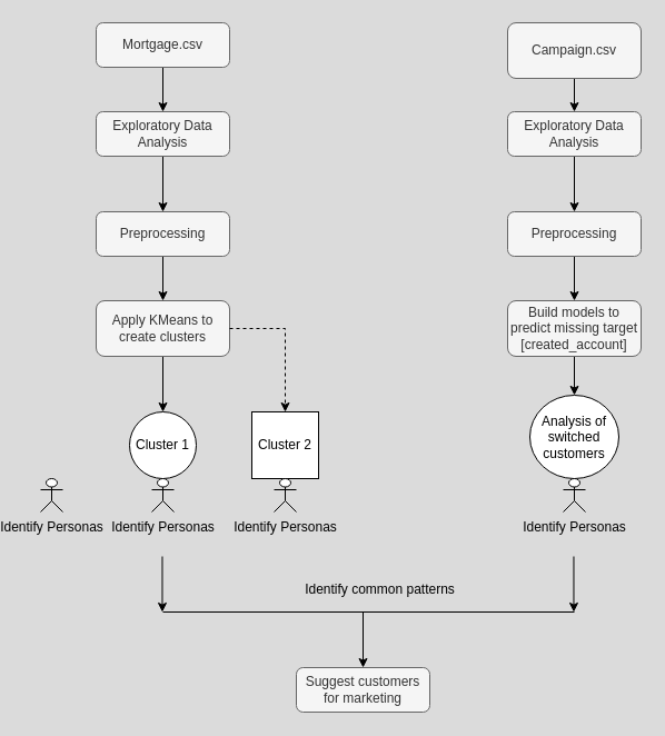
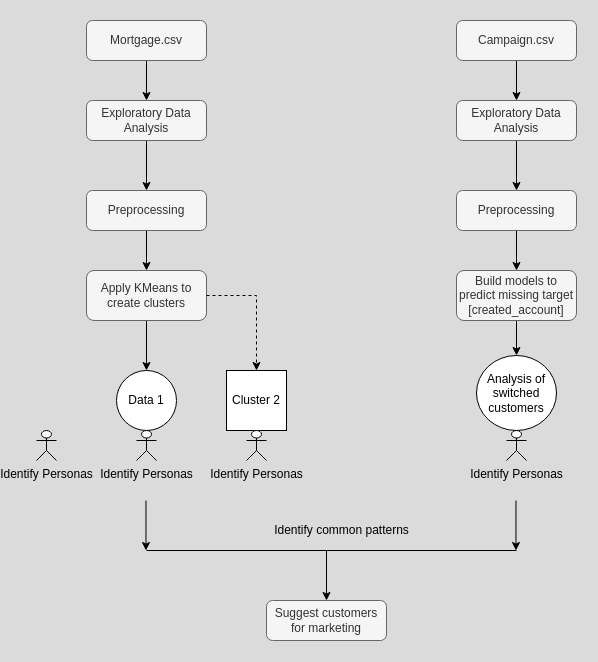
  <mxCell id="0" />
  <mxCell id="1" parent="0" />
  <mxCell id="2" value="" style="edgeStyle=orthogonalEdgeStyle;rounded=0;orthogonalLoop=1;jettySize=auto;html=1;" edge="1" parent="1" source="3" target="5"><mxGeometry relative="1" as="geometry" /></mxCell>
  <mxCell id="3" value="Mortgage.csv" style="rounded=1;whiteSpace=wrap;html=1;fontSize=12;glass=0;strokeWidth=1;shadow=0;fillColor=#f5f5f5;fontColor=#333333;strokeColor=#666666;" parent="1" vertex="1"><mxGeometry x="70" y="20" width="120" height="40" as="geometry" /></mxCell>
  <mxCell id="4" value="" style="edgeStyle=orthogonalEdgeStyle;rounded=0;orthogonalLoop=1;jettySize=auto;html=1;" edge="1" parent="1" source="5" target="7"><mxGeometry relative="1" as="geometry" /></mxCell>
  <mxCell id="5" value="Exploratory Data Analysis" style="rounded=1;whiteSpace=wrap;html=1;fontSize=12;glass=0;strokeWidth=1;shadow=0;fillColor=#f5f5f5;fontColor=#333333;strokeColor=#666666;" vertex="1" parent="1"><mxGeometry x="70" y="100" width="120" height="40" as="geometry" /></mxCell>
  <mxCell id="6" value="" style="edgeStyle=orthogonalEdgeStyle;rounded=0;orthogonalLoop=1;jettySize=auto;html=1;" edge="1" parent="1" source="7" target="9"><mxGeometry relative="1" as="geometry" /></mxCell>
  <mxCell id="7" value="Preprocessing" style="rounded=1;whiteSpace=wrap;html=1;fontSize=12;glass=0;strokeWidth=1;shadow=0;fillColor=#f5f5f5;fontColor=#333333;strokeColor=#666666;" vertex="1" parent="1"><mxGeometry x="70" y="190" width="120" height="40" as="geometry" /></mxCell>
  <mxCell id="8" value="" style="edgeStyle=orthogonalEdgeStyle;rounded=0;orthogonalLoop=1;jettySize=auto;html=1;" edge="1" parent="1" source="9" target="10"><mxGeometry relative="1" as="geometry" /></mxCell>
  <mxCell id="9" value="Apply KMeans to create clusters" style="rounded=1;whiteSpace=wrap;html=1;fontSize=12;glass=0;strokeWidth=1;shadow=0;fillColor=#f5f5f5;fontColor=#333333;strokeColor=#666666;" vertex="1" parent="1"><mxGeometry x="70" y="270" width="120" height="50" as="geometry" /></mxCell>
- <mxCell id="10" value="Cluster 1" style="ellipse;whiteSpace=wrap;html=1;" vertex="1" parent="1"><mxGeometry x="100" y="370" width="60" height="60" as="geometry" /></mxCell>
+ <mxCell id="10" value="Data 1" style="ellipse;whiteSpace=wrap;html=1;" vertex="1" parent="1"><mxGeometry x="100" y="370" width="60" height="60" as="geometry" /></mxCell>
  <mxCell id="11" value="Cluster 2" style="whiteSpace=wrap;html=1;rounded=0;" vertex="1" parent="1"><mxGeometry x="210" y="370" width="60" height="60" as="geometry" /></mxCell>
  <mxCell id="12" value="" style="endArrow=classic;html=1;rounded=0;exitX=1;exitY=0.5;exitDx=0;exitDy=0;entryX=0.5;entryY=0;entryDx=0;entryDy=0;dashed=1;" edge="1" parent="1" source="9" target="11"><mxGeometry width="50" height="50" relative="1" as="geometry"><mxPoint x="300" y="290" as="sourcePoint" /><mxPoint x="250" y="295" as="targetPoint" /><Array as="points"><mxPoint x="240" y="295" /></Array></mxGeometry></mxCell>
  <mxCell id="13" value="Identify Personas" style="shape=umlActor;verticalLabelPosition=bottom;verticalAlign=top;html=1;outlineConnect=0;" vertex="1" parent="1"><mxGeometry x="120" y="430" width="20" height="30" as="geometry" /></mxCell>
  <mxCell id="14" value="Identify Personas" style="shape=umlActor;verticalLabelPosition=bottom;verticalAlign=top;html=1;outlineConnect=0;" vertex="1" parent="1"><mxGeometry x="20" y="430" width="20" height="30" as="geometry" /></mxCell>
  <mxCell id="15" value="Identify Personas" style="shape=umlActor;verticalLabelPosition=bottom;verticalAlign=top;html=1;outlineConnect=0;" vertex="1" parent="1"><mxGeometry x="230" y="430" width="20" height="30" as="geometry" /></mxCell>
  <mxCell id="16" value="" style="edgeStyle=orthogonalEdgeStyle;rounded=0;orthogonalLoop=1;jettySize=auto;html=1;" edge="1" parent="1" source="17" target="19"><mxGeometry relative="1" as="geometry" /></mxCell>
- <mxCell id="17" value="Campaign.csv" style="rounded=1;whiteSpace=wrap;html=1;fontSize=12;glass=0;strokeWidth=1;shadow=0;fillColor=#f5f5f5;fontColor=#333333;strokeColor=#666666;" vertex="1" parent="1"><mxGeometry x="440" y="20" width="120" height="50" as="geometry" /></mxCell>
+ <mxCell id="17" value="Campaign.csv" style="rounded=1;whiteSpace=wrap;html=1;fontSize=12;glass=0;strokeWidth=1;shadow=0;fillColor=#f5f5f5;fontColor=#333333;strokeColor=#666666;" vertex="1" parent="1"><mxGeometry x="440" y="20" width="120" height="40" as="geometry" /></mxCell>
  <mxCell id="18" value="" style="edgeStyle=orthogonalEdgeStyle;rounded=0;orthogonalLoop=1;jettySize=auto;html=1;" edge="1" parent="1" source="19" target="21"><mxGeometry relative="1" as="geometry" /></mxCell>
  <mxCell id="19" value="Exploratory Data Analysis" style="rounded=1;whiteSpace=wrap;html=1;fontSize=12;glass=0;strokeWidth=1;shadow=0;fillColor=#f5f5f5;fontColor=#333333;strokeColor=#666666;" vertex="1" parent="1"><mxGeometry x="440" y="100" width="120" height="40" as="geometry" /></mxCell>
  <mxCell id="20" value="" style="edgeStyle=orthogonalEdgeStyle;rounded=0;orthogonalLoop=1;jettySize=auto;html=1;" edge="1" parent="1" source="21" target="23"><mxGeometry relative="1" as="geometry" /></mxCell>
  <mxCell id="21" value="Preprocessing" style="rounded=1;whiteSpace=wrap;html=1;fontSize=12;glass=0;strokeWidth=1;shadow=0;fillColor=#f5f5f5;fontColor=#333333;strokeColor=#666666;" vertex="1" parent="1"><mxGeometry x="440" y="190" width="120" height="40" as="geometry" /></mxCell>
  <mxCell id="22" value="" style="edgeStyle=orthogonalEdgeStyle;rounded=0;orthogonalLoop=1;jettySize=auto;html=1;" edge="1" parent="1" source="23" target="24"><mxGeometry relative="1" as="geometry" /></mxCell>
  <mxCell id="23" value="Build models to predict missing target [created_account]" style="rounded=1;whiteSpace=wrap;html=1;fontSize=12;glass=0;strokeWidth=1;shadow=0;fillColor=#f5f5f5;fontColor=#333333;strokeColor=#666666;" vertex="1" parent="1"><mxGeometry x="440" y="270" width="120" height="50" as="geometry" /></mxCell>
  <mxCell id="24" value="Analysis of switched customers" style="ellipse;whiteSpace=wrap;html=1;" vertex="1" parent="1"><mxGeometry x="460" y="355" width="80" height="75" as="geometry" /></mxCell>
  <mxCell id="25" value="Identify Personas" style="shape=umlActor;verticalLabelPosition=bottom;verticalAlign=top;html=1;outlineConnect=0;" vertex="1" parent="1"><mxGeometry x="490" y="430" width="20" height="30" as="geometry" /></mxCell>
  <mxCell id="26" value="" style="endArrow=classic;html=1;rounded=0;" edge="1" parent="1"><mxGeometry width="50" height="50" relative="1" as="geometry"><mxPoint x="129.47" y="500" as="sourcePoint" /><mxPoint x="129.47" y="550" as="targetPoint" /></mxGeometry></mxCell>
  <mxCell id="27" value="" style="endArrow=classic;html=1;rounded=0;" edge="1" parent="1"><mxGeometry width="50" height="50" relative="1" as="geometry"><mxPoint x="499.48" y="500" as="sourcePoint" /><mxPoint x="499.48" y="550" as="targetPoint" /></mxGeometry></mxCell>
  <mxCell id="28" value="" style="endArrow=none;html=1;rounded=0;" edge="1" parent="1"><mxGeometry width="50" height="50" relative="1" as="geometry"><mxPoint x="130" y="550" as="sourcePoint" /><mxPoint x="500" y="550" as="targetPoint" /></mxGeometry></mxCell>
  <mxCell id="29" value="" style="endArrow=classic;html=1;rounded=0;" edge="1" parent="1"><mxGeometry width="50" height="50" relative="1" as="geometry"><mxPoint x="310" y="550" as="sourcePoint" /><mxPoint x="310" y="600" as="targetPoint" /></mxGeometry></mxCell>
  <mxCell id="30" value="Suggest customers for marketing" style="rounded=1;whiteSpace=wrap;html=1;fontSize=12;glass=0;strokeWidth=1;shadow=0;fillColor=#f5f5f5;fontColor=#333333;strokeColor=#666666;" vertex="1" parent="1"><mxGeometry x="250" y="600" width="120" height="40" as="geometry" /></mxCell>
  <mxCell id="31" value="Identify common patterns" style="text;html=1;align=center;verticalAlign=middle;resizable=0;points=[];autosize=1;strokeColor=none;fillColor=none;" vertex="1" parent="1"><mxGeometry x="250" y="520" width="150" height="20" as="geometry" /></mxCell>
